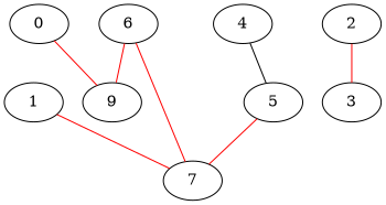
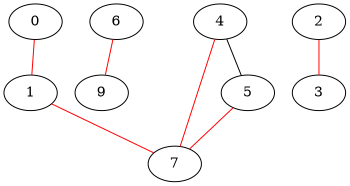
  graph {
    edge [color=red]
    0
    9
    1
    7
    2
    3
    4
    5
    6
-   0 -- 9
+   0 -- 1
    1 -- 7
    2 -- 3
-   6 -- 7
+   4 -- 7
    4 -- 5 [color=""]
    5 -- 7
    6 -- 9
  }
